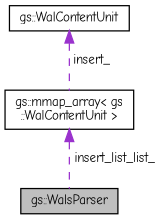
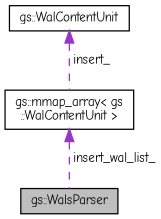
  digraph {
    fontname="Comic Neue"
    node [color=black fillcolor=white fontname="Comic Neue" fontsize=10 shape=record style=filled]
    edge [color=darkorchid3 dir=back fontname="Comic Neue" fontsize=10 labelfontname=Helvetica labelfontsize=10 style=dashed]
    n1 [fillcolor=grey75 fontcolor=black height=0.2 label="gs::WalsParser" width=0.4]
    n2 [height=0.2 label="gs::mmap_array\< gs\l::WalContentUnit \>" width=0.4]
    n3 [height=0.2 label="gs::WalContentUnit" width=0.4]
-   n2 -> n1 [label=" insert_list_list_"]
+   n2 -> n1 [label=" insert_wal_list_"]
    n3 -> n2 [label=" insert_"]
  }
